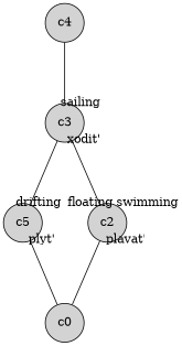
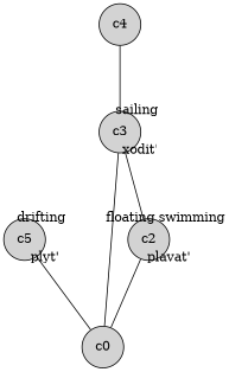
  digraph {
    node [shape=circle style=filled]
    edge [color=transparent dir=none labeldistance=1.5 minlen=2]
    n1 [label=c5 width=.25]
    c0 [width=.25]
    c2 [width=.25]
    c3 [width=.25]
    c4 [width=.25]
    n1 -> n1 [headlabel="plyt'" labelangle=270]
    n1 -> n1 [labelangle=90 taillabel=drifting]
    n1 -> c0 [color=""]
    c2 -> c0 [color=""]
    c2 -> c2 [headlabel="plavat'" labelangle=270]
    c2 -> c2 [labelangle=90 taillabel="floating swimming"]
-   c3 -> n1 [color=""]
+   c3 -> c0 [color=""]
    c3 -> c2 [color=""]
    c3 -> c3 [headlabel="xodit'" labelangle=270]
    c3 -> c3 [labelangle=90 taillabel=sailing]
    c4 -> c3 [color=""]
  }
